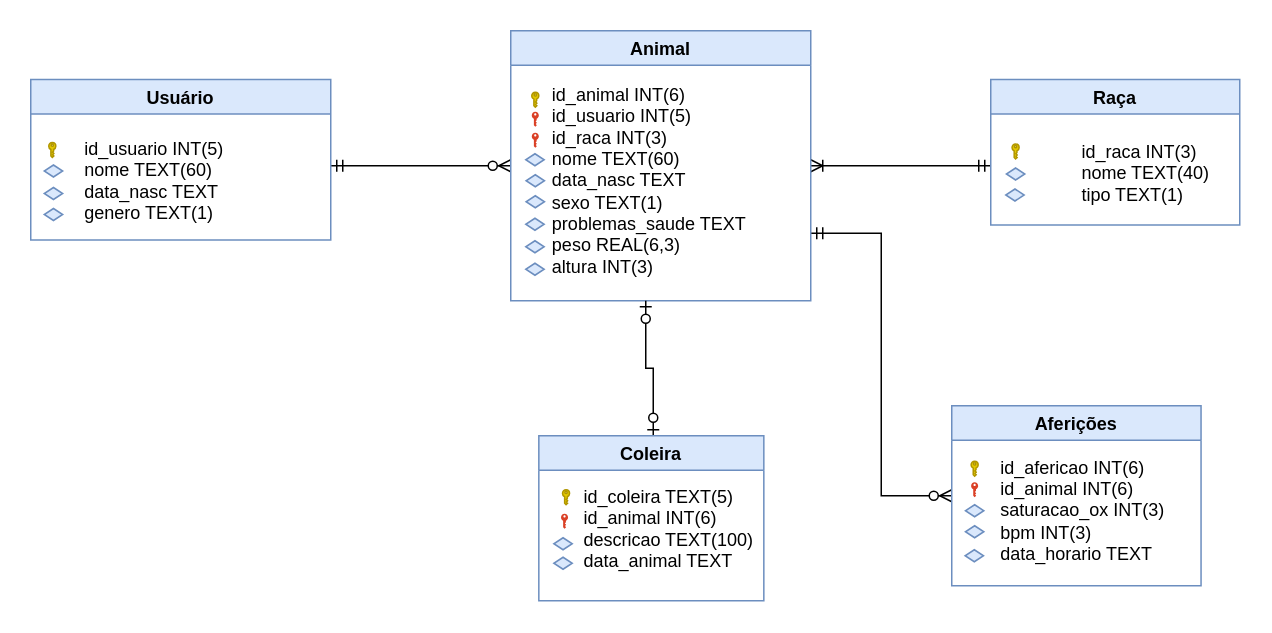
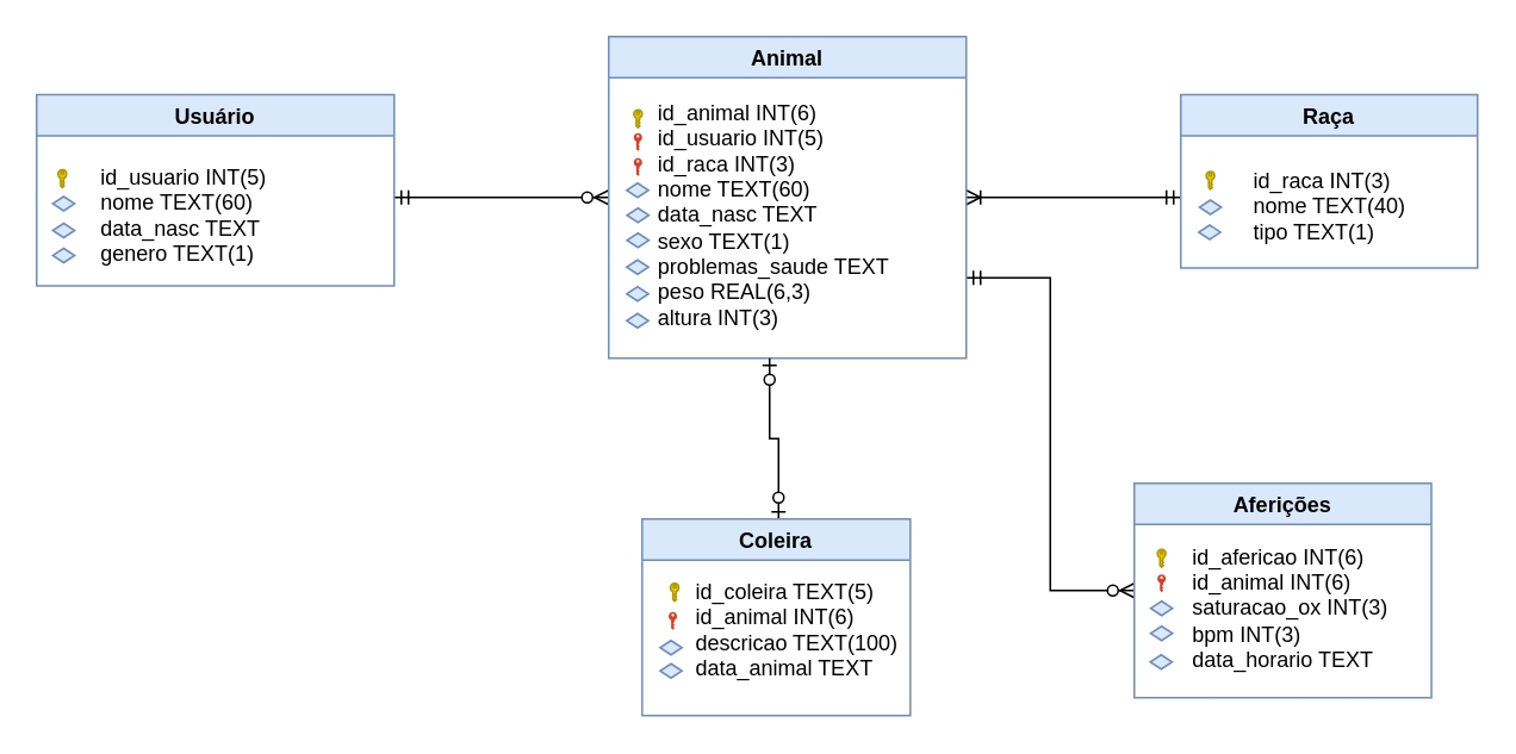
  <mxCell id="0" />
  <mxCell id="1" parent="0" />
  <mxCell id="2" style="edgeStyle=orthogonalEdgeStyle;rounded=0;orthogonalLoop=1;jettySize=auto;html=1;startArrow=ERoneToMany;startFill=0;endArrow=ERmandOne;endFill=0;" parent="1" source="5" edge="1"><mxGeometry relative="1" as="geometry"><mxPoint x="660" y="110" as="targetPoint" /></mxGeometry></mxCell>
  <mxCell id="3" style="edgeStyle=orthogonalEdgeStyle;rounded=0;orthogonalLoop=1;jettySize=auto;html=1;startArrow=ERzeroToMany;startFill=1;endArrow=ERmandOne;endFill=0;" parent="1" source="5" edge="1"><mxGeometry relative="1" as="geometry"><mxPoint x="220" y="110" as="targetPoint" /></mxGeometry></mxCell>
  <mxCell id="4" style="edgeStyle=orthogonalEdgeStyle;rounded=0;orthogonalLoop=1;jettySize=auto;html=1;exitX=1;exitY=0.75;exitDx=0;exitDy=0;entryX=0;entryY=0.5;entryDx=0;entryDy=0;endArrow=ERzeroToMany;endFill=1;startArrow=ERmandOne;startFill=0;" parent="1" source="5" target="30" edge="1"><mxGeometry relative="1" as="geometry" /></mxCell>
  <mxCell id="5" value="Animal" style="swimlane;fillColor=#dae8fc;strokeColor=#6c8ebf;" parent="1" vertex="1"><mxGeometry x="340" y="20" width="200" height="180" as="geometry" /></mxCell>
  <mxCell id="6" value="&lt;div style=&quot;text-align: left&quot;&gt;&lt;span&gt;id_animal INT(6)&lt;/span&gt;&lt;/div&gt;&lt;div style=&quot;text-align: left&quot;&gt;&lt;span&gt;id_usuario INT(5)&lt;/span&gt;&lt;/div&gt;&lt;div style=&quot;text-align: left&quot;&gt;&lt;span&gt;id_raca INT(3)&amp;nbsp;&lt;/span&gt;&lt;/div&gt;&lt;div style=&quot;text-align: left&quot;&gt;&lt;span&gt;nome TEXT(60)&lt;/span&gt;&lt;/div&gt;&lt;div style=&quot;text-align: left&quot;&gt;&lt;span&gt;data_nasc TEXT&lt;/span&gt;&lt;/div&gt;&lt;div style=&quot;text-align: left&quot;&gt;&lt;span&gt;sexo TEXT(1)&lt;/span&gt;&lt;/div&gt;&lt;div style=&quot;text-align: left&quot;&gt;&lt;span&gt;problemas_saude TEXT&lt;/span&gt;&lt;/div&gt;&lt;div style=&quot;text-align: left&quot;&gt;&lt;span&gt;peso REAL(6,3)&lt;/span&gt;&lt;/div&gt;&lt;div style=&quot;text-align: left&quot;&gt;&lt;span&gt;altura INT(3)&lt;/span&gt;&lt;/div&gt;" style="text;html=1;align=center;verticalAlign=middle;resizable=0;points=[];autosize=1;strokeColor=none;perimeterSpacing=4;strokeWidth=7;" parent="5" vertex="1"><mxGeometry x="22" y="35" width="140" height="130" as="geometry" /></mxCell>
  <mxCell id="7" value="" style="pointerEvents=1;shadow=0;dashed=0;html=1;strokeColor=#B09500;labelPosition=center;verticalLabelPosition=bottom;verticalAlign=top;outlineConnect=0;align=center;shape=mxgraph.office.security.key_permissions;fillColor=#e3c800;sketch=0;fontColor=#000000;" parent="5" vertex="1"><mxGeometry x="14" y="41" width="4.72" height="10" as="geometry" /></mxCell>
  <mxCell id="8" value="" style="pointerEvents=1;shadow=0;dashed=0;html=1;strokeColor=none;labelPosition=center;verticalLabelPosition=bottom;verticalAlign=top;outlineConnect=0;align=center;shape=mxgraph.office.security.key_permissions;fillColor=#DA4026;sketch=0;fontColor=#E5CCFF;" parent="5" vertex="1"><mxGeometry x="14" y="54" width="4.72" height="10" as="geometry" /></mxCell>
  <mxCell id="9" value="" style="rhombus;whiteSpace=wrap;html=1;labelBorderColor=#000000;labelBackgroundColor=#7EA6E0;fillColor=#dae8fc;strokeColor=#6c8ebf;" parent="5" vertex="1"><mxGeometry x="10.22" y="96" width="12.28" height="8" as="geometry" /></mxCell>
  <mxCell id="10" value="" style="rhombus;whiteSpace=wrap;html=1;labelBorderColor=#000000;labelBackgroundColor=#7EA6E0;fillColor=#dae8fc;strokeColor=#6c8ebf;" parent="5" vertex="1"><mxGeometry x="10.22" y="110" width="12.28" height="8" as="geometry" /></mxCell>
  <mxCell id="11" value="" style="rhombus;whiteSpace=wrap;html=1;labelBorderColor=#000000;labelBackgroundColor=#7EA6E0;fillColor=#dae8fc;strokeColor=#6c8ebf;" parent="5" vertex="1"><mxGeometry x="10" y="125" width="12.28" height="8" as="geometry" /></mxCell>
  <mxCell id="12" value="" style="rhombus;whiteSpace=wrap;html=1;labelBorderColor=#000000;labelBackgroundColor=#7EA6E0;fillColor=#dae8fc;strokeColor=#6c8ebf;" parent="5" vertex="1"><mxGeometry x="10" y="140" width="12.28" height="8" as="geometry" /></mxCell>
  <mxCell id="13" value="Raça" style="swimlane;fillColor=#dae8fc;strokeColor=#6c8ebf;" parent="1" vertex="1"><mxGeometry x="660" y="52.5" width="166" height="97" as="geometry" /></mxCell>
- <mxCell id="14" value="&lt;div style=&quot;text-align: left&quot;&gt;id_raca INT(3)&lt;br&gt;nome TEXT(40)&lt;/div&gt;&lt;div style=&quot;text-align: left&quot;&gt;tipo TEXT(1)&lt;/div&gt;" style="text;html=1;align=center;verticalAlign=middle;resizable=0;points=[];autosize=1;strokeColor=none;" parent="13" vertex="1"><mxGeometry x="53" y="37" width="100" height="50" as="geometry" /></mxCell>
+ <mxCell id="14" value="&lt;div style=&quot;text-align: left&quot;&gt;id_raca INT(3)&lt;br&gt;nome TEXT(40)&lt;/div&gt;&lt;div style=&quot;text-align: left&quot;&gt;tipo TEXT(1)&lt;/div&gt;" style="text;html=1;align=center;verticalAlign=middle;resizable=0;points=[];autosize=1;strokeColor=none;" parent="13" vertex="1"><mxGeometry x="33" y="37" width="100" height="50" as="geometry" /></mxCell>
  <mxCell id="15" value="" style="rhombus;whiteSpace=wrap;html=1;labelBorderColor=#000000;labelBackgroundColor=#7EA6E0;fillColor=#dae8fc;strokeColor=#6c8ebf;" parent="13" vertex="1"><mxGeometry x="10.42" y="59" width="12.28" height="8" as="geometry" /></mxCell>
  <mxCell id="16" value="" style="rhombus;whiteSpace=wrap;html=1;labelBorderColor=#000000;labelBackgroundColor=#7EA6E0;fillColor=#dae8fc;strokeColor=#6c8ebf;" parent="13" vertex="1"><mxGeometry x="10" y="73" width="12.28" height="8" as="geometry" /></mxCell>
  <mxCell id="17" value="Usuário" style="swimlane;fillColor=#dae8fc;strokeColor=#6c8ebf;" parent="1" vertex="1"><mxGeometry x="20" y="52.5" width="200" height="107" as="geometry" /></mxCell>
  <mxCell id="18" value="&lt;div style=&quot;text-align: left&quot;&gt;id_usuario INT(5)&lt;/div&gt;&lt;div style=&quot;text-align: left&quot;&gt;nome TEXT(60)&lt;/div&gt;&lt;div style=&quot;text-align: left&quot;&gt;data_nasc TEXT&lt;/div&gt;&lt;div style=&quot;text-align: left&quot;&gt;genero TEXT(1)&lt;/div&gt;" style="text;html=1;align=center;verticalAlign=middle;resizable=0;points=[];autosize=1;strokeColor=none;" parent="17" vertex="1"><mxGeometry x="26.72" y="37" width="110" height="60" as="geometry" /></mxCell>
  <mxCell id="19" value="" style="pointerEvents=1;shadow=0;dashed=0;html=1;strokeColor=#B09500;labelPosition=center;verticalLabelPosition=bottom;verticalAlign=top;outlineConnect=0;align=center;shape=mxgraph.office.security.key_permissions;fillColor=#e3c800;sketch=0;fontColor=#000000;" parent="17" vertex="1"><mxGeometry x="12" y="42" width="4.72" height="10" as="geometry" /></mxCell>
  <mxCell id="20" value="" style="rhombus;whiteSpace=wrap;html=1;labelBorderColor=#000000;labelBackgroundColor=#7EA6E0;fillColor=#dae8fc;strokeColor=#6c8ebf;" parent="17" vertex="1"><mxGeometry x="9" y="57" width="12.28" height="8" as="geometry" /></mxCell>
  <mxCell id="21" value="" style="rhombus;whiteSpace=wrap;html=1;labelBorderColor=#000000;labelBackgroundColor=#7EA6E0;fillColor=#dae8fc;strokeColor=#6c8ebf;" parent="17" vertex="1"><mxGeometry x="9" y="72" width="12.28" height="8" as="geometry" /></mxCell>
  <mxCell id="22" value="" style="rhombus;whiteSpace=wrap;html=1;labelBorderColor=#000000;labelBackgroundColor=#7EA6E0;fillColor=#dae8fc;strokeColor=#6c8ebf;" parent="17" vertex="1"><mxGeometry x="9" y="86" width="12.28" height="8" as="geometry" /></mxCell>
  <mxCell id="23" style="edgeStyle=orthogonalEdgeStyle;rounded=0;orthogonalLoop=1;jettySize=auto;html=1;startArrow=ERzeroToOne;startFill=1;endArrow=ERzeroToOne;endFill=1;" parent="1" source="24" edge="1"><mxGeometry relative="1" as="geometry"><mxPoint x="430" y="200" as="targetPoint" /><Array as="points"><mxPoint x="435" y="245" /><mxPoint x="430" y="245" /></Array></mxGeometry></mxCell>
  <mxCell id="24" value="Coleira" style="swimlane;fillColor=#dae8fc;strokeColor=#6c8ebf;" parent="1" vertex="1"><mxGeometry x="358.72" y="290" width="150" height="110" as="geometry" /></mxCell>
  <mxCell id="25" value="&lt;div style=&quot;text-align: left&quot;&gt;id_coleira TEXT(5)&lt;br&gt;id_animal INT(6)&amp;nbsp;&lt;br&gt;descricao TEXT(100)&lt;/div&gt;&lt;div style=&quot;text-align: left&quot;&gt;data_animal TEXT&lt;/div&gt;" style="text;html=1;align=center;verticalAlign=middle;resizable=0;points=[];autosize=1;strokeColor=none;" parent="24" vertex="1"><mxGeometry x="20.78" y="32" width="130" height="60" as="geometry" /></mxCell>
  <mxCell id="26" value="" style="pointerEvents=1;shadow=0;dashed=0;html=1;strokeColor=#B09500;labelPosition=center;verticalLabelPosition=bottom;verticalAlign=top;outlineConnect=0;align=center;shape=mxgraph.office.security.key_permissions;fillColor=#e3c800;sketch=0;fontColor=#000000;" parent="24" vertex="1"><mxGeometry x="15.78" y="36" width="4.72" height="10" as="geometry" /></mxCell>
  <mxCell id="27" value="" style="rhombus;whiteSpace=wrap;html=1;labelBorderColor=#000000;labelBackgroundColor=#7EA6E0;fillColor=#dae8fc;strokeColor=#6c8ebf;" parent="24" vertex="1"><mxGeometry x="10" y="68" width="12.28" height="8" as="geometry" /></mxCell>
  <mxCell id="28" value="" style="rhombus;whiteSpace=wrap;html=1;labelBorderColor=#000000;labelBackgroundColor=#7EA6E0;fillColor=#dae8fc;strokeColor=#6c8ebf;" parent="24" vertex="1"><mxGeometry x="10" y="81" width="12.28" height="8" as="geometry" /></mxCell>
  <mxCell id="29" value="" style="pointerEvents=1;shadow=0;dashed=0;html=1;strokeColor=none;labelPosition=center;verticalLabelPosition=bottom;verticalAlign=top;outlineConnect=0;align=center;shape=mxgraph.office.security.key_permissions;fillColor=#DA4026;sketch=0;fontColor=#E5CCFF;" parent="24" vertex="1"><mxGeometry x="14.78" y="52" width="4.72" height="10" as="geometry" /></mxCell>
  <mxCell id="30" value="Aferições" style="swimlane;fillColor=#dae8fc;strokeColor=#6c8ebf;" parent="1" vertex="1"><mxGeometry x="634" y="270" width="166.2" height="120" as="geometry" /></mxCell>
  <mxCell id="31" value="&lt;div style=&quot;text-align: left&quot;&gt;id_afericao INT(6)&lt;br&gt;id_animal INT(6)&amp;nbsp;&lt;/div&gt;&lt;div style=&quot;text-align: left&quot;&gt;saturacao_ox INT(3)&lt;br&gt;&lt;/div&gt;&lt;div style=&quot;text-align: left&quot;&gt;bpm INT(3)&lt;br&gt;data_horario TEXT&lt;/div&gt;" style="text;html=1;align=center;verticalAlign=middle;resizable=0;points=[];autosize=1;strokeColor=none;perimeterSpacing=2;horizontal=1;spacingTop=2;spacingBottom=2;spacingRight=0;spacing=0;" parent="30" vertex="1"><mxGeometry x="22.3" y="30" width="130" height="80" as="geometry" /></mxCell>
  <mxCell id="32" value="" style="pointerEvents=1;shadow=0;dashed=0;html=1;strokeColor=#B09500;labelPosition=center;verticalLabelPosition=bottom;verticalAlign=top;outlineConnect=0;align=center;shape=mxgraph.office.security.key_permissions;fillColor=#e3c800;sketch=0;fontColor=#000000;" parent="30" vertex="1"><mxGeometry x="12.9" y="37" width="4.72" height="10" as="geometry" /></mxCell>
  <mxCell id="33" value="" style="pointerEvents=1;shadow=0;dashed=0;html=1;strokeColor=none;labelPosition=center;verticalLabelPosition=bottom;verticalAlign=top;outlineConnect=0;align=center;shape=mxgraph.office.security.key_permissions;fillColor=#DA4026;sketch=0;fontColor=#E5CCFF;" parent="30" vertex="1"><mxGeometry x="12.9" y="51" width="4.72" height="10" as="geometry" /></mxCell>
  <mxCell id="34" value="" style="rhombus;whiteSpace=wrap;html=1;labelBorderColor=#000000;labelBackgroundColor=#7EA6E0;fillColor=#dae8fc;strokeColor=#6c8ebf;" parent="30" vertex="1"><mxGeometry x="9.12" y="66" width="12.28" height="8" as="geometry" /></mxCell>
  <mxCell id="35" value="" style="rhombus;whiteSpace=wrap;html=1;labelBorderColor=#000000;labelBackgroundColor=#7EA6E0;fillColor=#dae8fc;strokeColor=#6c8ebf;" parent="30" vertex="1"><mxGeometry x="9.12" y="80" width="12.28" height="8" as="geometry" /></mxCell>
  <mxCell id="36" value="" style="rhombus;whiteSpace=wrap;html=1;labelBorderColor=#000000;labelBackgroundColor=#7EA6E0;fillColor=#dae8fc;strokeColor=#6c8ebf;" parent="30" vertex="1"><mxGeometry x="8.9" y="96" width="12.28" height="8" as="geometry" /></mxCell>
  <mxCell id="37" value="" style="rhombus;whiteSpace=wrap;html=1;labelBorderColor=#000000;labelBackgroundColor=#7EA6E0;fillColor=#dae8fc;strokeColor=#6c8ebf;" parent="1" vertex="1"><mxGeometry y="102" width="12.28" height="8" as="geometry" x="350" /></mxCell>
  <mxCell id="38" value="" style="pointerEvents=1;shadow=0;dashed=0;html=1;strokeColor=none;labelPosition=center;verticalLabelPosition=bottom;verticalAlign=top;outlineConnect=0;align=center;shape=mxgraph.office.security.key_permissions;fillColor=#DA4026;sketch=0;fontColor=#E5CCFF;" parent="1" vertex="1"><mxGeometry x="354" y="88" width="4.72" height="10" as="geometry" /></mxCell>
  <mxCell id="39" value="" style="rhombus;whiteSpace=wrap;html=1;labelBorderColor=#000000;labelBackgroundColor=#7EA6E0;fillColor=#dae8fc;strokeColor=#6c8ebf;" parent="1" vertex="1"><mxGeometry y="175" width="12.28" height="8" as="geometry" x="350" /></mxCell>
  <mxCell id="40" value="" style="pointerEvents=1;shadow=0;dashed=0;html=1;strokeColor=#B09500;labelPosition=center;verticalLabelPosition=bottom;verticalAlign=top;outlineConnect=0;align=center;shape=mxgraph.office.security.key_permissions;fillColor=#e3c800;sketch=0;fontColor=#000000;" parent="1" vertex="1"><mxGeometry x="674.2" y="95.5" width="4.72" height="10" as="geometry" /></mxCell>
